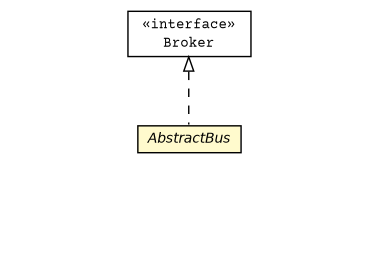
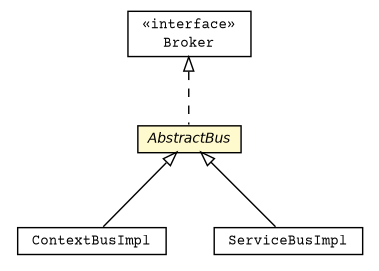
  digraph {
    fontname="Courier Prime"
    nodesep=0.25
    ranksep=0.5
    node [fontcolor=black fontname="Courier Prime" fontsize=10.0 shape=plaintext]
    edge [arrowtail=empty dir=back fontname="Courier Prime" fontsize=10 headport=p labelfontname=Helvetica labelfontsize=10 tailport=p]
    n1 [label=<<table title="org.universAAL.middleware.brokers.Broker" border="0" cellborder="1" cellspacing="0" cellpadding="2" port="p" href="../../brokers/Broker.html"> 		<tr><td><table border="0" cellspacing="0" cellpadding="1"> <tr><td align="center" balign="center"> &#171;interface&#187; </td></tr> <tr><td align="center" balign="center"> Broker </td></tr> 		</table></td></tr> 		</table>>]
    n2 [label=<<table title="org.universAAL.middleware.bus.model.AbstractBus" border="0" cellborder="1" cellspacing="0" cellpadding="2" port="p" bgcolor="lemonChiffon" href="./AbstractBus.html"> 		<tr><td><table border="0" cellspacing="0" cellpadding="1"> <tr><td align="center" balign="center"><font face="Helvetica-Oblique"> AbstractBus </font></td></tr> 		</table></td></tr> 		</table>>]
+   n3 [label=<<table title="org.universAAL.middleware.context.impl.ContextBusImpl" border="0" cellborder="1" cellspacing="0" cellpadding="2" port="p" href="../../context/impl/ContextBusImpl.html"> 		<tr><td><table border="0" cellspacing="0" cellpadding="1"> <tr><td align="center" balign="center"> ContextBusImpl </td></tr> 		</table></td></tr> 		</table>>]
+   n4 [label=<<table title="org.universAAL.middleware.service.impl.ServiceBusImpl" border="0" cellborder="1" cellspacing="0" cellpadding="2" port="p" href="../../service/impl/ServiceBusImpl.html"> 		<tr><td><table border="0" cellspacing="0" cellpadding="1"> <tr><td align="center" balign="center"> ServiceBusImpl </td></tr> 		</table></td></tr> 		</table>>]
    n1 -> n2 [style=dashed]
+   n2 -> n3
+   n2 -> n4
  }
